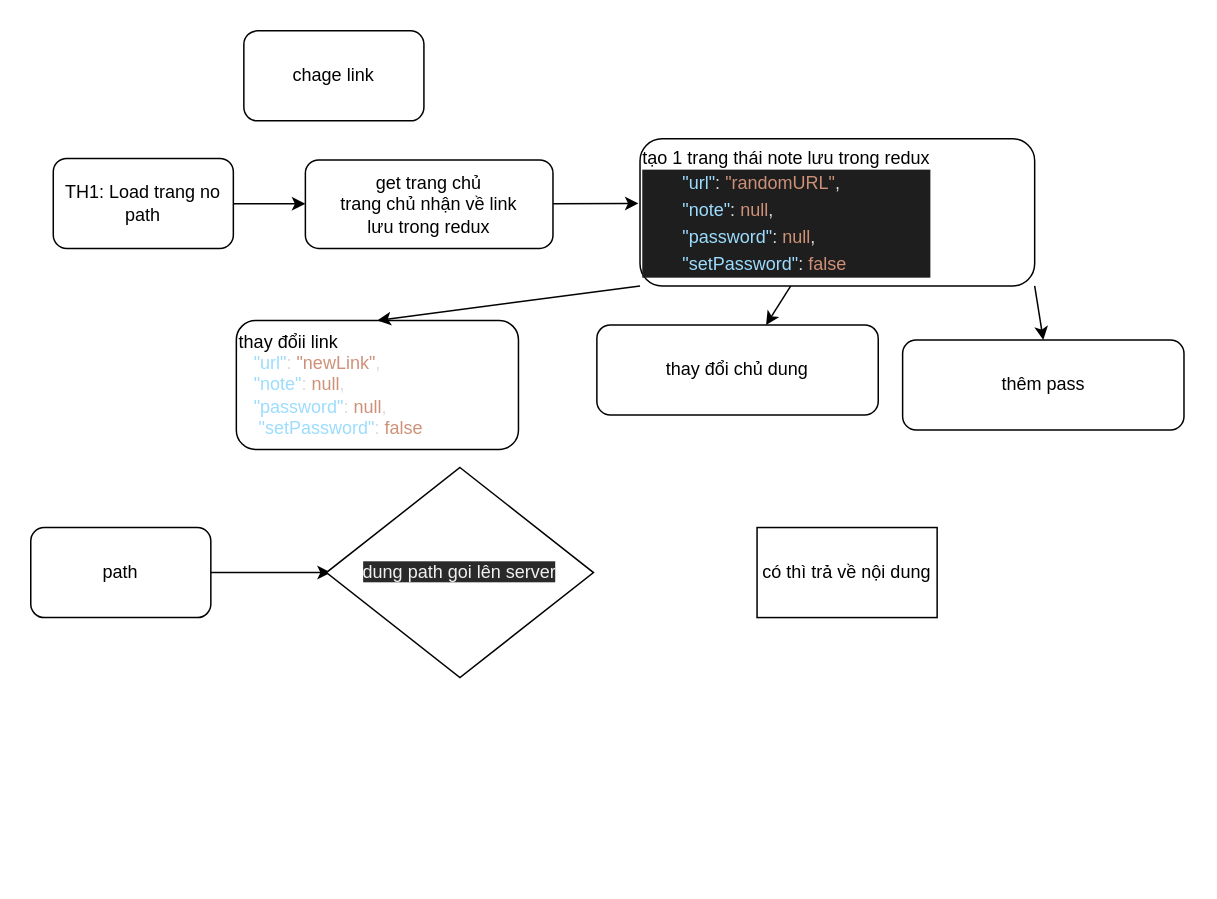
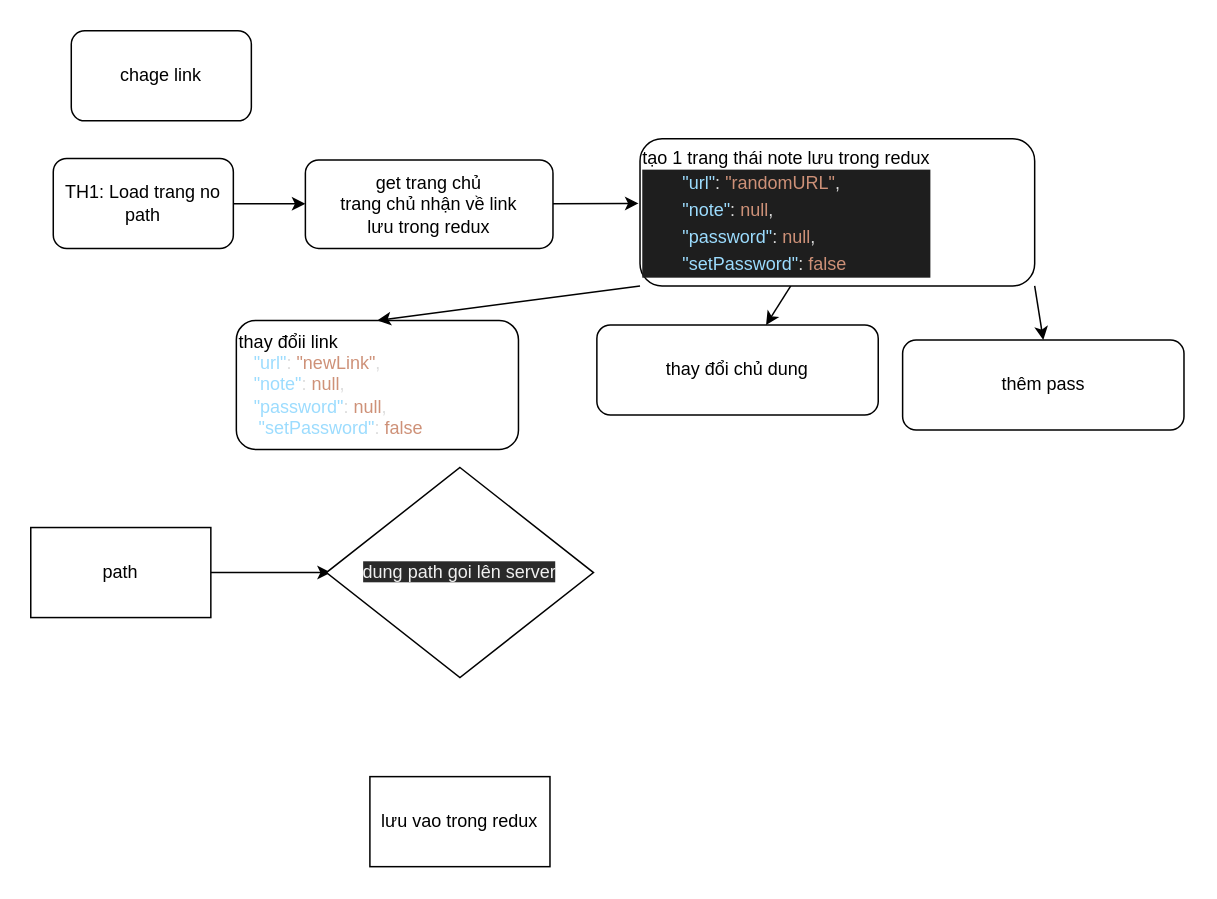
  <mxCell id="0" />
  <mxCell id="1" parent="0" />
- <mxCell id="2" value="chage link" style="rounded=1;whiteSpace=wrap;html=1;" vertex="1" parent="1"><mxGeometry x="162" y="20" width="120" height="60" as="geometry" /></mxCell>
+ <mxCell id="2" value="chage link" style="rounded=1;whiteSpace=wrap;html=1;" vertex="1" parent="1"><mxGeometry x="47" y="20" width="120" height="60" as="geometry" /></mxCell>
  <mxCell id="3" style="edgeStyle=none;html=1;" edge="1" parent="1" source="4" target="6"><mxGeometry relative="1" as="geometry" /></mxCell>
  <mxCell id="4" value="TH1: Load trang no path" style="whiteSpace=wrap;html=1;rounded=1;" vertex="1" parent="1"><mxGeometry x="35" y="105" width="120" height="60" as="geometry" /></mxCell>
  <mxCell id="5" value="" style="edgeStyle=none;html=1;" edge="1" parent="1" source="6"><mxGeometry relative="1" as="geometry"><mxPoint x="425" y="135" as="targetPoint" /><Array as="points" /></mxGeometry></mxCell>
  <mxCell id="6" value="get trang chủ&lt;br&gt;trang chủ nhận về link&lt;br&gt;lưu trong redux&lt;br&gt;" style="whiteSpace=wrap;html=1;rounded=1;" vertex="1" parent="1"><mxGeometry x="203" y="106" width="165" height="59" as="geometry" /></mxCell>
  <mxCell id="7" value="thay đổi chủ dung" style="whiteSpace=wrap;html=1;rounded=1;" vertex="1" parent="1"><mxGeometry x="397.25" y="216" width="187.5" height="60" as="geometry" /></mxCell>
  <mxCell id="8" value="thay đổii link&lt;br&gt;&lt;div style=&quot;color: rgb(212 , 212 , 212)&quot;&gt;&amp;nbsp; &amp;nbsp;&lt;span style=&quot;color: rgb(156 , 220 , 254)&quot;&gt;&quot;url&quot;&lt;/span&gt;&lt;span style=&quot;color: rgb(220 , 220 , 220)&quot;&gt;:&lt;/span&gt;&amp;nbsp;&lt;span style=&quot;color: rgb(206 , 145 , 120)&quot;&gt;&quot;newLink&quot;&lt;/span&gt;&lt;span style=&quot;color: rgb(220 , 220 , 220)&quot;&gt;,&lt;/span&gt;&lt;/div&gt;&lt;div&gt;&lt;font color=&quot;#d4d4d4&quot;&gt;&amp;nbsp; &amp;nbsp;&lt;/font&gt;&lt;span style=&quot;color: rgb(156 , 220 , 254)&quot;&gt;&quot;note&quot;&lt;/span&gt;&lt;span style=&quot;color: rgb(220 , 220 , 220)&quot;&gt;:&lt;/span&gt;&lt;font color=&quot;#d4d4d4&quot;&gt;&amp;nbsp;&lt;/font&gt;&lt;font color=&quot;#ce9178&quot;&gt;null&lt;/font&gt;&lt;span style=&quot;color: rgb(220 , 220 , 220)&quot;&gt;,&lt;/span&gt;&lt;/div&gt;&lt;div style=&quot;color: rgb(212 , 212 , 212)&quot;&gt;&amp;nbsp;&amp;nbsp;&amp;nbsp;&lt;span style=&quot;color: rgb(156 , 220 , 254)&quot;&gt;&quot;password&quot;&lt;/span&gt;&lt;span style=&quot;color: rgb(220 , 220 , 220)&quot;&gt;:&lt;/span&gt;&amp;nbsp;&lt;span style=&quot;color: rgb(206 , 145 , 120)&quot;&gt;null&lt;/span&gt;&lt;span style=&quot;color: rgb(220 , 220 , 220)&quot;&gt;,&lt;/span&gt;&lt;/div&gt;&lt;div style=&quot;color: rgb(212 , 212 , 212)&quot;&gt;&amp;nbsp;&amp;nbsp;&amp;nbsp;&amp;nbsp;&lt;span style=&quot;color: rgb(156 , 220 , 254)&quot;&gt;&quot;setPassword&quot;&lt;/span&gt;&lt;span style=&quot;color: rgb(220 , 220 , 220)&quot;&gt;:&lt;/span&gt;&amp;nbsp;&lt;span style=&quot;color: rgb(206 , 145 , 120)&quot;&gt;false&lt;/span&gt;&lt;/div&gt;" style="rounded=1;whiteSpace=wrap;html=1;align=left;" vertex="1" parent="1"><mxGeometry x="157" y="213" width="188" height="86" as="geometry" /></mxCell>
  <mxCell id="9" style="edgeStyle=none;html=1;exitX=0;exitY=1;exitDx=0;exitDy=0;entryX=0.5;entryY=0;entryDx=0;entryDy=0;" edge="1" parent="1" source="12" target="8"><mxGeometry relative="1" as="geometry" /></mxCell>
  <mxCell id="10" style="edgeStyle=none;html=1;" edge="1" parent="1" source="12" target="7"><mxGeometry relative="1" as="geometry" /></mxCell>
  <mxCell id="11" style="edgeStyle=none;html=1;exitX=1;exitY=1;exitDx=0;exitDy=0;entryX=0.5;entryY=0;entryDx=0;entryDy=0;" edge="1" parent="1" source="12" target="13"><mxGeometry relative="1" as="geometry" /></mxCell>
  <mxCell id="12" value="tạo 1 trang thái note lưu trong redux&lt;br&gt;&lt;div style=&quot;background-color: rgb(30 , 30 , 30) ; line-height: 18px&quot;&gt;&lt;div style=&quot;color: rgb(212 , 212 , 212)&quot;&gt;&amp;nbsp; &amp;nbsp; &amp;nbsp; &amp;nbsp; &lt;span style=&quot;color: rgb(156 , 220 , 254)&quot;&gt;&quot;url&quot;&lt;/span&gt;&lt;span style=&quot;color: rgb(220 , 220 , 220)&quot;&gt;:&lt;/span&gt;&amp;nbsp;&lt;span style=&quot;color: rgb(206 , 145 , 120)&quot;&gt;&quot;randomURL&quot;&lt;/span&gt;&lt;span style=&quot;color: rgb(220 , 220 , 220)&quot;&gt;,&lt;/span&gt;&lt;/div&gt;&lt;div&gt;&lt;font color=&quot;#d4d4d4&quot;&gt;&amp;nbsp;&amp;nbsp;&amp;nbsp;&amp;nbsp;&amp;nbsp;&amp;nbsp;&amp;nbsp;&amp;nbsp;&lt;/font&gt;&lt;span style=&quot;color: rgb(156 , 220 , 254)&quot;&gt;&quot;note&quot;&lt;/span&gt;&lt;span style=&quot;color: rgb(220 , 220 , 220)&quot;&gt;:&lt;/span&gt;&lt;font color=&quot;#d4d4d4&quot;&gt;&amp;nbsp;&lt;/font&gt;&lt;font color=&quot;#ce9178&quot;&gt;null&lt;/font&gt;&lt;span style=&quot;color: rgb(220 , 220 , 220)&quot;&gt;,&lt;/span&gt;&lt;/div&gt;&lt;div style=&quot;color: rgb(212 , 212 , 212)&quot;&gt;&amp;nbsp;&amp;nbsp;&amp;nbsp;&amp;nbsp;&amp;nbsp;&amp;nbsp;&amp;nbsp;&amp;nbsp;&lt;span style=&quot;color: #9cdcfe&quot;&gt;&quot;password&quot;&lt;/span&gt;&lt;span style=&quot;color: #dcdcdc&quot;&gt;:&lt;/span&gt;&amp;nbsp;&lt;span style=&quot;color: #ce9178&quot;&gt;null&lt;/span&gt;&lt;span style=&quot;color: #dcdcdc&quot;&gt;,&lt;/span&gt;&lt;/div&gt;&lt;div style=&quot;color: rgb(212 , 212 , 212)&quot;&gt;&amp;nbsp;&amp;nbsp;&amp;nbsp;&amp;nbsp;&amp;nbsp;&amp;nbsp;&amp;nbsp;&amp;nbsp;&lt;span style=&quot;color: #9cdcfe&quot;&gt;&quot;setPassword&quot;&lt;/span&gt;&lt;span style=&quot;color: #dcdcdc&quot;&gt;:&lt;/span&gt;&amp;nbsp;&lt;span style=&quot;color: #ce9178&quot;&gt;false&lt;/span&gt;&lt;/div&gt;&lt;/div&gt;" style="whiteSpace=wrap;html=1;rounded=1;align=left;" vertex="1" parent="1"><mxGeometry x="426" y="92" width="263" height="98" as="geometry" /></mxCell>
  <mxCell id="13" value="thêm pass" style="whiteSpace=wrap;html=1;rounded=1;" vertex="1" parent="1"><mxGeometry x="601" y="226" width="187.5" height="60" as="geometry" /></mxCell>
  <mxCell id="14" value="" style="edgeStyle=none;html=1;" edge="1" parent="1" source="15"><mxGeometry relative="1" as="geometry"><mxPoint x="220" y="381" as="targetPoint" /></mxGeometry></mxCell>
- <mxCell id="15" value="path" style="rounded=1;whiteSpace=wrap;html=1;" vertex="1" parent="1"><mxGeometry x="20" y="351" width="120" height="60" as="geometry" /></mxCell>
+ <mxCell id="15" value="path" style="whiteSpace=wrap;html=1;rounded=0;" vertex="1" parent="1"><mxGeometry x="20" y="351" width="120" height="60" as="geometry" /></mxCell>
  <mxCell id="16" value="&#10;&#10;&lt;span style=&quot;color: rgb(240, 240, 240); font-family: helvetica; font-size: 12px; font-style: normal; font-weight: 400; letter-spacing: normal; text-align: center; text-indent: 0px; text-transform: none; word-spacing: 0px; background-color: rgb(42, 42, 42); display: inline; float: none;&quot;&gt;dung path goi lên server&lt;/span&gt;&#10;&#10;" style="rhombus;whiteSpace=wrap;html=1;" vertex="1" parent="1"><mxGeometry x="217" y="311" width="178" height="140" as="geometry" /></mxCell>
- <mxCell id="17" value="có thì trả về nội dung" style="whiteSpace=wrap;html=1;" vertex="1" parent="1"><mxGeometry x="504" y="351" width="120" height="60" as="geometry" /></mxCell>
+ <mxCell id="18" value="lưu vao trong redux" style="whiteSpace=wrap;html=1;" vertex="1" parent="1"><mxGeometry x="246" y="517" width="120" height="60" as="geometry" /></mxCell>
